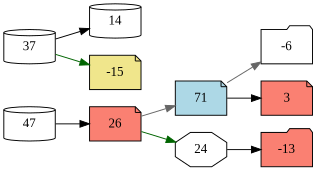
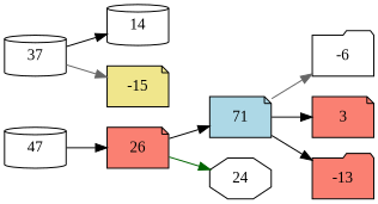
  digraph {
    fontname="Liberation Serif"
    rankdir=LR
    node [fillcolor=white fontname="Liberation Serif" shape=note style=filled]
    edge [color=black fontname="Liberation Serif"]
    n1 [label=47 shape=cylinder]
    n2 [fillcolor=salmon label=26]
    n3 [fillcolor=lightblue label=71]
    n4 [label=24 shape=octagon]
    n5 [label=37 shape=cylinder]
    n6 [label=14 shape=cylinder]
    n7 [fillcolor=khaki label=-15]
    n8 [label=-6 shape=folder]
    n9 [fillcolor=salmon label=3]
    n10 [fillcolor=salmon label=-13 shape=folder]
    n1 -> n2
-   n2 -> n3 [color=gray40]
+   n2 -> n3
    n2 -> n4 [color=darkgreen]
    n3 -> n8 [color=gray40]
    n3 -> n9
-   n4 -> n10
+   n3 -> n10
    n5 -> n6
-   n5 -> n7 [color=darkgreen]
+   n5 -> n7 [color=gray40]
  }
